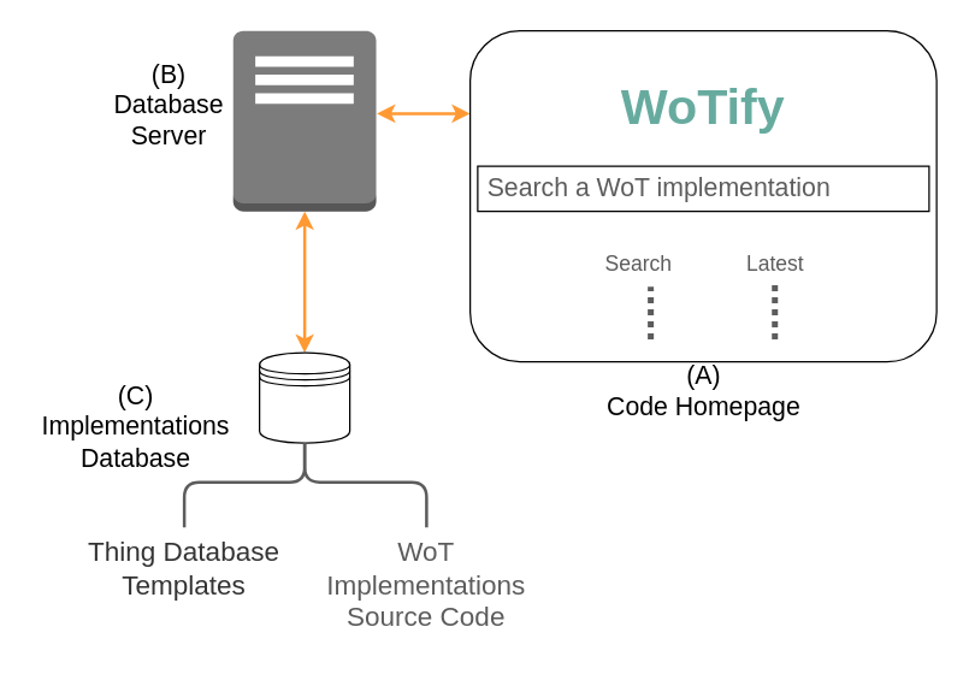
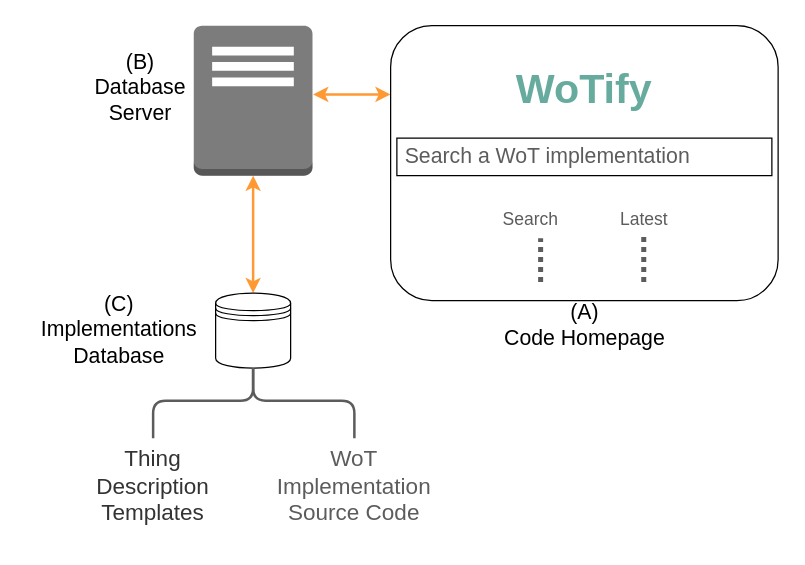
  <mxCell id="0" />
  <mxCell id="1" parent="0" />
  <mxCell id="2" value="" style="outlineConnect=0;dashed=0;verticalLabelPosition=bottom;verticalAlign=top;align=center;html=1;shape=mxgraph.aws3.traditional_server;fillColor=#7D7C7C;gradientColor=none;" parent="1" vertex="1"><mxGeometry x="154.5" y="20" width="95" height="120" as="geometry" /></mxCell>
  <mxCell id="3" value="" style="endArrow=classic;startArrow=classic;html=1;strokeColor=#FF9933;strokeWidth=2;fontSize=14;fontColor=#5C5C5C;entryX=0.5;entryY=1;entryDx=0;entryDy=0;entryPerimeter=0;exitX=0.5;exitY=0;exitDx=0;exitDy=0;" parent="1" source="6" target="2" edge="1"><mxGeometry width="50" height="50" relative="1" as="geometry"><mxPoint x="91.862" y="79.793" as="sourcePoint" /><mxPoint x="132" y="170" as="targetPoint" /></mxGeometry></mxCell>
  <mxCell id="4" value="" style="endArrow=classic;startArrow=classic;html=1;strokeColor=#FF9933;strokeWidth=2;fontSize=14;fontColor=#5C5C5C;entryX=0;entryY=0.25;entryDx=0;entryDy=0;" parent="1" target="13" edge="1"><mxGeometry width="50" height="50" relative="1" as="geometry"><mxPoint x="250" y="75" as="sourcePoint" /><mxPoint x="312" y="60" as="targetPoint" /></mxGeometry></mxCell>
  <mxCell id="5" value="(B) Database Server" style="text;html=1;strokeColor=none;fillColor=none;align=center;verticalAlign=middle;whiteSpace=wrap;rounded=0;labelBackgroundColor=none;fontSize=17;fontColor=#000000;" parent="1" vertex="1"><mxGeometry x="72" y="35" width="80" height="70" as="geometry" /></mxCell>
  <mxCell id="6" value="" style="shape=datastore;whiteSpace=wrap;html=1;" parent="1" vertex="1"><mxGeometry x="172" y="234" width="60" height="60" as="geometry" /></mxCell>
- <mxCell id="7" value="Thing Database Templates" style="text;html=1;align=center;verticalAlign=top;whiteSpace=wrap;rounded=0;labelBackgroundColor=none;fontSize=18;fillColor=none;strokeColor=none;fontColor=#333333;" parent="1" vertex="1"><mxGeometry x="57" y="350" width="130" height="80" as="geometry" /></mxCell>
- <mxCell id="8" value="WoT Implementations Source Code&lt;br style=&quot;font-size: 18px;&quot;&gt;" style="text;html=1;strokeColor=none;fillColor=none;align=center;verticalAlign=top;whiteSpace=wrap;rounded=0;labelBackgroundColor=none;fontSize=18;fontColor=#5C5C5C;labelPosition=center;verticalLabelPosition=middle;" parent="1" vertex="1"><mxGeometry x="212" y="350" width="142" height="70" as="geometry" /></mxCell>
+ <mxCell id="7" value="Thing Description Templates" style="text;html=1;align=center;verticalAlign=top;whiteSpace=wrap;rounded=0;labelBackgroundColor=none;fontSize=18;fillColor=none;strokeColor=none;fontColor=#333333;" parent="1" vertex="1"><mxGeometry x="57" y="350" width="130" height="80" as="geometry" /></mxCell>
+ <mxCell id="8" value="WoT Implementation Source Code&lt;br style=&quot;font-size: 18px;&quot;&gt;" style="text;html=1;strokeColor=none;fillColor=none;align=center;verticalAlign=top;whiteSpace=wrap;rounded=0;labelBackgroundColor=none;fontSize=18;fontColor=#5C5C5C;labelPosition=center;verticalLabelPosition=middle;" parent="1" vertex="1"><mxGeometry x="212" y="350" width="142" height="70" as="geometry" /></mxCell>
  <mxCell id="9" value="" style="endArrow=none;html=1;strokeColor=#5C5C5C;strokeWidth=2;fontSize=14;fontColor=#5C5C5C;entryX=0.5;entryY=1;entryDx=0;entryDy=0;exitX=0.5;exitY=0;exitDx=0;exitDy=0;" parent="1" source="7" target="6" edge="1"><mxGeometry width="50" height="50" relative="1" as="geometry"><mxPoint x="-48" y="284" as="sourcePoint" /><mxPoint x="2" y="234" as="targetPoint" /><Array as="points"><mxPoint x="122" y="320" /><mxPoint x="202" y="320" /></Array></mxGeometry></mxCell>
  <mxCell id="10" value="" style="endArrow=none;html=1;strokeColor=#5C5C5C;strokeWidth=2;fontSize=14;fontColor=#5C5C5C;entryX=0.5;entryY=1;entryDx=0;entryDy=0;exitX=0.5;exitY=0;exitDx=0;exitDy=0;" parent="1" source="8" target="6" edge="1"><mxGeometry width="50" height="50" relative="1" as="geometry"><mxPoint x="42" y="304" as="sourcePoint" /><mxPoint x="92" y="254" as="targetPoint" /><Array as="points"><mxPoint x="283" y="320" /><mxPoint x="202" y="320" /></Array></mxGeometry></mxCell>
- <mxCell id="11" value="(C) Implementations Database" style="text;html=1;strokeColor=none;fillColor=none;align=center;verticalAlign=middle;whiteSpace=wrap;rounded=0;labelBackgroundColor=none;fontSize=17;fontColor=#000000;" parent="1" vertex="1"><mxGeometry x="15" y="252" width="150" height="64" as="geometry" /></mxCell>
+ <mxCell id="11" value="(C) Implementations Database" style="text;html=1;strokeColor=none;fillColor=none;align=center;verticalAlign=middle;whiteSpace=wrap;rounded=0;labelBackgroundColor=none;fontSize=17;fontColor=#000000;" parent="1" vertex="1"><mxGeometry x="20" y="232" width="150" height="64" as="geometry" /></mxCell>
  <mxCell id="12" value="" style="group" vertex="1" connectable="0" parent="1"><mxGeometry x="312" y="20" width="310" height="250" as="geometry" /></mxCell>
  <mxCell id="13" value="" style="rounded=1;whiteSpace=wrap;html=1;" parent="12" vertex="1"><mxGeometry width="310" height="220" as="geometry" /></mxCell>
  <mxCell id="14" value="WoTify" style="text;html=1;strokeColor=none;fillColor=none;align=center;verticalAlign=middle;whiteSpace=wrap;rounded=0;fontSize=33;labelBackgroundColor=#ffffff;fontColor=#67AB9F;fontStyle=1" parent="12" vertex="1"><mxGeometry x="135" y="40" width="40" height="20" as="geometry" /></mxCell>
  <mxCell id="15" value="&amp;nbsp;Search a WoT implementation" style="rounded=0;whiteSpace=wrap;html=1;fontSize=17;align=left;fontColor=#5C5C5C;" parent="12" vertex="1"><mxGeometry x="5" y="90" width="300" height="30" as="geometry" /></mxCell>
  <mxCell id="16" value="Search" style="text;html=1;strokeColor=none;fillColor=none;align=left;verticalAlign=middle;whiteSpace=wrap;rounded=0;labelBackgroundColor=#ffffff;fontSize=14;fontColor=#5C5C5C;" parent="12" vertex="1"><mxGeometry x="87.5" y="140" width="65" height="30" as="geometry" /></mxCell>
  <mxCell id="17" value="Latest" style="text;html=1;strokeColor=none;fillColor=none;align=center;verticalAlign=middle;whiteSpace=wrap;rounded=0;labelBackgroundColor=#ffffff;fontSize=14;fontColor=#5C5C5C;" parent="12" vertex="1"><mxGeometry x="182.5" y="145" width="40" height="20" as="geometry" /></mxCell>
  <mxCell id="18" value="" style="endArrow=none;dashed=1;html=1;fontSize=14;fontColor=#5C5C5C;endSize=6;strokeWidth=4;dashPattern=1 1;strokeColor=#5C5C5C;" parent="12" target="16" edge="1"><mxGeometry width="50" height="50" relative="1" as="geometry"><mxPoint x="120" y="205" as="sourcePoint" /><mxPoint x="120" y="165" as="targetPoint" /></mxGeometry></mxCell>
  <mxCell id="19" value="" style="endArrow=none;dashed=1;html=1;fontSize=14;fontColor=#5C5C5C;endSize=6;strokeWidth=4;dashPattern=1 1;strokeColor=#5C5C5C;" parent="12" edge="1"><mxGeometry width="50" height="50" relative="1" as="geometry"><mxPoint x="202.5" y="205" as="sourcePoint" /><mxPoint x="202.5" y="165" as="targetPoint" /></mxGeometry></mxCell>
  <mxCell id="20" value="(A) &lt;br style=&quot;font-size: 17px;&quot;&gt;Code Homepage" style="text;html=1;strokeColor=none;fillColor=none;align=center;verticalAlign=middle;whiteSpace=wrap;rounded=0;labelBackgroundColor=none;fontSize=17;fontColor=#000000;" parent="12" vertex="1"><mxGeometry x="67.5" y="230" width="175" height="20" as="geometry" /></mxCell>
